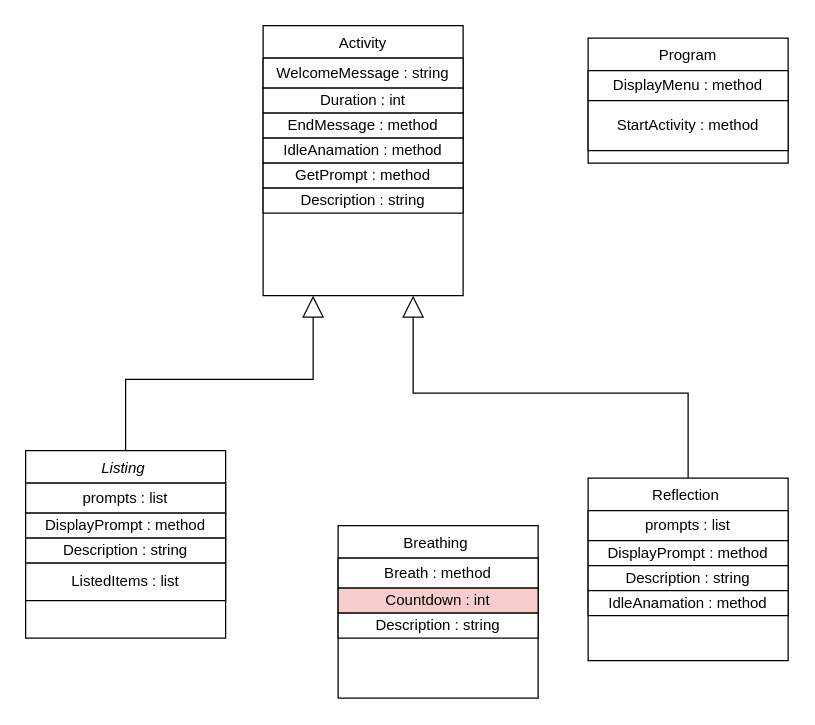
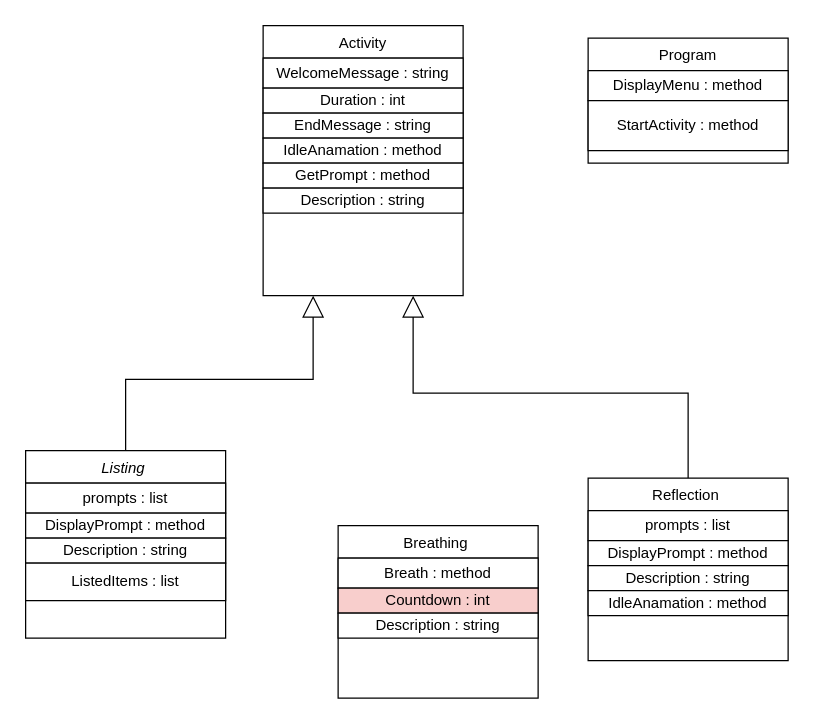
  <mxCell id="0" />
  <mxCell id="1" parent="0" />
  <mxCell id="2" value="Listing " style="swimlane;fontStyle=2;align=center;verticalAlign=top;childLayout=stackLayout;horizontal=1;startSize=26;horizontalStack=0;resizeParent=1;resizeLast=0;collapsible=1;marginBottom=0;rounded=0;shadow=0;strokeWidth=1;" parent="1" vertex="1"><mxGeometry x="20" y="360" width="160" height="150" as="geometry"><mxRectangle x="230" y="140" width="160" height="26" as="alternateBounds" /></mxGeometry></mxCell>
  <mxCell id="3" value="prompts : list" style="whiteSpace=wrap;html=1;" parent="2" vertex="1"><mxGeometry y="26" width="160" height="24" as="geometry" /></mxCell>
  <mxCell id="4" value="DisplayPrompt : method" style="whiteSpace=wrap;html=1;" parent="2" vertex="1"><mxGeometry y="50" width="160" height="20" as="geometry" /></mxCell>
  <mxCell id="5" value="Description : string" style="whiteSpace=wrap;html=1;" vertex="1" parent="2"><mxGeometry y="70" width="160" height="20" as="geometry" /></mxCell>
  <mxCell id="6" value="ListedItems : list" style="whiteSpace=wrap;html=1;" vertex="1" parent="2"><mxGeometry y="90" width="160" height="30" as="geometry" /></mxCell>
  <mxCell id="7" value="Breathing " style="swimlane;fontStyle=0;align=center;verticalAlign=top;childLayout=stackLayout;horizontal=1;startSize=26;horizontalStack=0;resizeParent=1;resizeLast=0;collapsible=1;marginBottom=0;rounded=0;shadow=0;strokeWidth=1;" parent="1" vertex="1"><mxGeometry x="270" y="420" width="160" height="138" as="geometry"><mxRectangle x="130" y="380" width="160" height="26" as="alternateBounds" /></mxGeometry></mxCell>
  <mxCell id="8" value="Breath : method" style="whiteSpace=wrap;html=1;" parent="7" vertex="1"><mxGeometry y="26" width="160" height="24" as="geometry" /></mxCell>
  <mxCell id="9" value="Countdown : int" style="whiteSpace=wrap;html=1;fillColor=#f8cecc;" parent="7" vertex="1"><mxGeometry y="50" width="160" height="20" as="geometry" /></mxCell>
  <mxCell id="10" value="Description : string" style="whiteSpace=wrap;html=1;" parent="7" vertex="1"><mxGeometry y="70" width="160" height="20" as="geometry" /></mxCell>
  <mxCell id="11" style="edgeStyle=orthogonalEdgeStyle;rounded=0;orthogonalLoop=1;jettySize=auto;html=1;exitX=0.5;exitY=0;exitDx=0;exitDy=0;entryX=0.75;entryY=1;entryDx=0;entryDy=0;endArrow=block;endFill=0;endSize=15;" parent="1" source="12" target="20" edge="1"><mxGeometry relative="1" as="geometry"><mxPoint x="350" y="305.5" as="targetPoint" /><mxPoint x="620" y="549.5" as="sourcePoint" /></mxGeometry></mxCell>
  <mxCell id="12" value="Reflection " style="swimlane;fontStyle=0;align=center;verticalAlign=top;childLayout=stackLayout;horizontal=1;startSize=26;horizontalStack=0;resizeParent=1;resizeLast=0;collapsible=1;marginBottom=0;rounded=0;shadow=0;strokeWidth=1;" parent="1" vertex="1"><mxGeometry x="470" y="382" width="160" height="146" as="geometry"><mxRectangle x="340" y="380" width="170" height="26" as="alternateBounds" /></mxGeometry></mxCell>
  <mxCell id="13" value="prompts : list" style="whiteSpace=wrap;html=1;" parent="12" vertex="1"><mxGeometry y="26" width="160" height="24" as="geometry" /></mxCell>
  <mxCell id="14" value="DisplayPrompt : method" style="whiteSpace=wrap;html=1;" parent="12" vertex="1"><mxGeometry y="50" width="160" height="20" as="geometry" /></mxCell>
  <mxCell id="15" value="Description : string" style="whiteSpace=wrap;html=1;" vertex="1" parent="12"><mxGeometry y="70" width="160" height="20" as="geometry" /></mxCell>
  <mxCell id="16" value="IdleAnamation : method" style="whiteSpace=wrap;html=1;" vertex="1" parent="12"><mxGeometry y="90" width="160" height="20" as="geometry" /></mxCell>
  <mxCell id="17" value="Program" style="swimlane;fontStyle=0;align=center;verticalAlign=top;childLayout=stackLayout;horizontal=1;startSize=26;horizontalStack=0;resizeParent=1;resizeLast=0;collapsible=1;marginBottom=0;rounded=0;shadow=0;strokeWidth=1;" parent="1" vertex="1"><mxGeometry x="470" y="30" width="160" height="100" as="geometry"><mxRectangle x="550" y="140" width="160" height="26" as="alternateBounds" /></mxGeometry></mxCell>
  <mxCell id="18" value="DisplayMenu : method" style="whiteSpace=wrap;html=1;" parent="17" vertex="1"><mxGeometry y="26" width="160" height="24" as="geometry" /></mxCell>
  <mxCell id="19" value="StartActivity : method" style="whiteSpace=wrap;html=1;" vertex="1" parent="17"><mxGeometry y="50" width="160" height="40" as="geometry" /></mxCell>
  <mxCell id="20" value="Activity" style="swimlane;fontStyle=0;align=center;verticalAlign=top;childLayout=stackLayout;horizontal=1;startSize=26;horizontalStack=0;resizeParent=1;resizeLast=0;collapsible=1;marginBottom=0;rounded=0;shadow=0;strokeWidth=1;" parent="1" vertex="1"><mxGeometry x="210" y="20" width="160" height="216" as="geometry"><mxRectangle x="550" y="140" width="160" height="26" as="alternateBounds" /></mxGeometry></mxCell>
  <mxCell id="21" value="WelcomeMessage : string" style="rounded=0;whiteSpace=wrap;html=1;" parent="20" vertex="1"><mxGeometry y="26" width="160" height="24" as="geometry" /></mxCell>
  <mxCell id="22" value="Duration : int" style="whiteSpace=wrap;html=1;" parent="20" vertex="1"><mxGeometry y="50" width="160" height="20" as="geometry" /></mxCell>
- <mxCell id="23" value="EndMessage : method" style="whiteSpace=wrap;html=1;" parent="20" vertex="1"><mxGeometry y="70" width="160" height="20" as="geometry" /></mxCell>
+ <mxCell id="23" value="EndMessage : string" style="whiteSpace=wrap;html=1;" parent="20" vertex="1"><mxGeometry y="70" width="160" height="20" as="geometry" /></mxCell>
  <mxCell id="24" value="IdleAnamation : method" style="whiteSpace=wrap;html=1;" parent="20" vertex="1"><mxGeometry y="90" width="160" height="20" as="geometry" /></mxCell>
  <mxCell id="25" value="GetPrompt : method" style="whiteSpace=wrap;html=1;" parent="20" vertex="1"><mxGeometry y="110" width="160" height="20" as="geometry" /></mxCell>
  <mxCell id="26" value="Description : string" style="whiteSpace=wrap;html=1;" vertex="1" parent="20"><mxGeometry y="130" width="160" height="20" as="geometry" /></mxCell>
  <mxCell id="27" style="edgeStyle=orthogonalEdgeStyle;rounded=0;orthogonalLoop=1;jettySize=auto;html=1;exitX=0.5;exitY=0;exitDx=0;exitDy=0;endArrow=block;endFill=0;endSize=15;entryX=0.25;entryY=1;entryDx=0;entryDy=0;" parent="1" source="2" target="20" edge="1"><mxGeometry relative="1" as="geometry"><mxPoint x="440" y="550" as="targetPoint" /><mxPoint x="340" y="615" as="sourcePoint" /></mxGeometry></mxCell>
